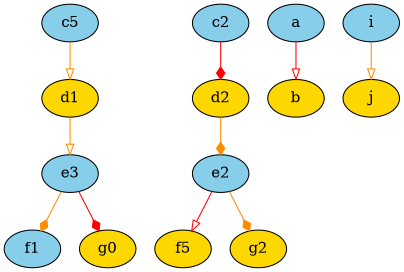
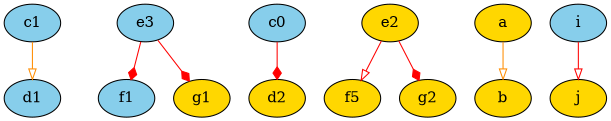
  digraph {
    node [fillcolor=skyblue style=filled]
    edge [arrowhead=onormal color=red]
-   c1 [label=c5]
-   d1 [fillcolor=gold]
+   c1
+   d1
    n3 [label=e3]
    f1
-   g1 [fillcolor=gold label=g0]
-   c2
+   g1 [fillcolor=gold]
+   c2 [label=c0]
    d2 [fillcolor=gold]
-   e2
+   e2 [fillcolor=gold]
    n9 [fillcolor=gold label=f5]
    g2 [fillcolor=gold]
-   a
+   a [fillcolor=gold]
    b [fillcolor=gold]
    j [fillcolor=gold]
    i
    subgraph sub_1 {
      a
      b
      subgraph sub_2 {
        c1
        d1
        n3
        f1
        g1
      }
      subgraph sub_3 {
        c2
        d2
        e2
        n9
        g2
      }
    }
    c1 -> d1 [color=darkorange]
-   d1 -> n3 [color=darkorange]
-   n3 -> f1 [arrowhead=diamond color=darkorange]
+   n3 -> f1 [arrowhead=diamond]
    n3 -> g1 [arrowhead=diamond]
    c2 -> d2 [arrowhead=diamond]
-   d2 -> e2 [arrowhead=diamond color=darkorange]
    e2 -> n9
-   e2 -> g2 [arrowhead=diamond color=darkorange]
-   a -> b
-   i -> j [color=darkorange]
+   e2 -> g2 [arrowhead=diamond]
+   a -> b [color=darkorange]
+   i -> j
  }
